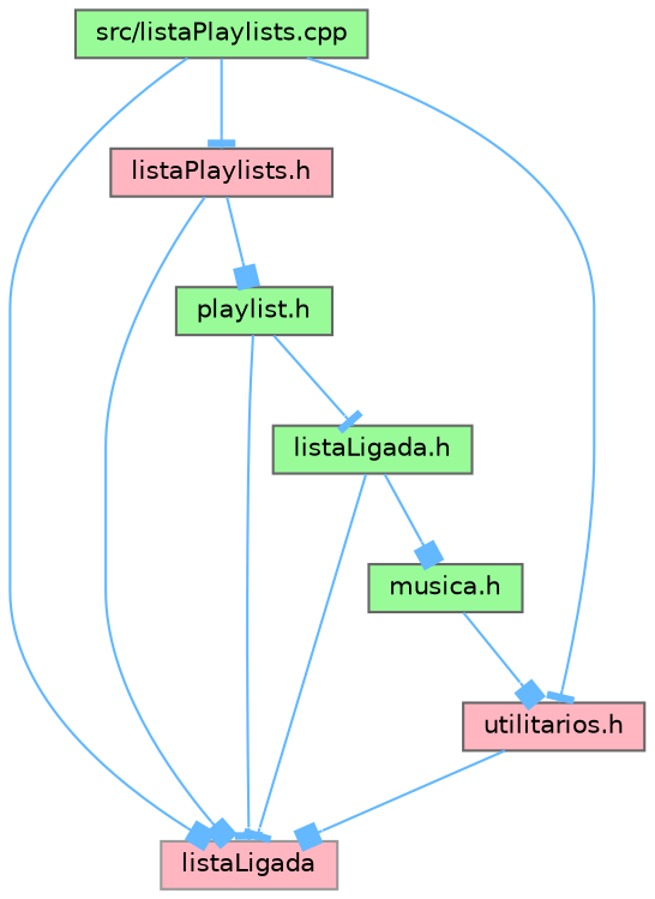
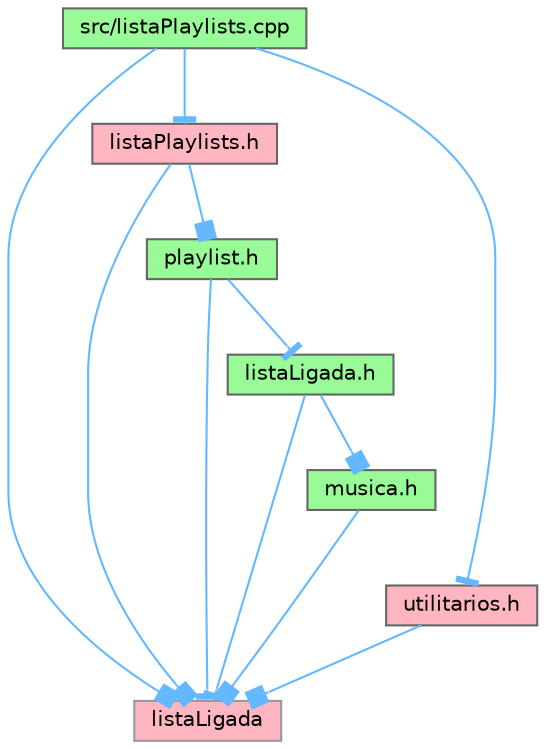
  digraph {
    node [color=grey40 fillcolor=palegreen fontname=Helvetica fontsize=10 shape=box style=filled]
    edge [arrowhead=box color=steelblue1 fontname=Helvetica fontsize=10 labelfontname=Helvetica labelfontsize=10 style=solid]
    n1 [color=gray40 fontcolor=black height=0.2 label="src/listaPlaylists.cpp" width=0.4]
    n2 [color=grey60 fillcolor=lightpink height=0.2 label=listaLigada width=0.4]
    n3 [fillcolor=lightpink height=0.2 label="listaPlaylists.h" width=0.4]
    n4 [fillcolor=lightpink height=0.2 label="utilitarios.h" width=0.4]
    n5 [height=0.2 label="playlist.h" width=0.4]
    n6 [height=0.2 label="listaLigada.h" width=0.4]
    n7 [height=0.2 label="musica.h" width=0.4]
    n1 -> n2
    n1 -> n3 [arrowhead=tee]
    n1 -> n4 [arrowhead=tee]
    n3 -> n2
    n3 -> n5
    n4 -> n2
    n5 -> n2 [arrowhead=tee]
    n5 -> n6 [arrowhead=tee]
    n6 -> n2 [arrowhead=tee]
    n6 -> n7
-   n7 -> n4
+   n7 -> n2
  }
